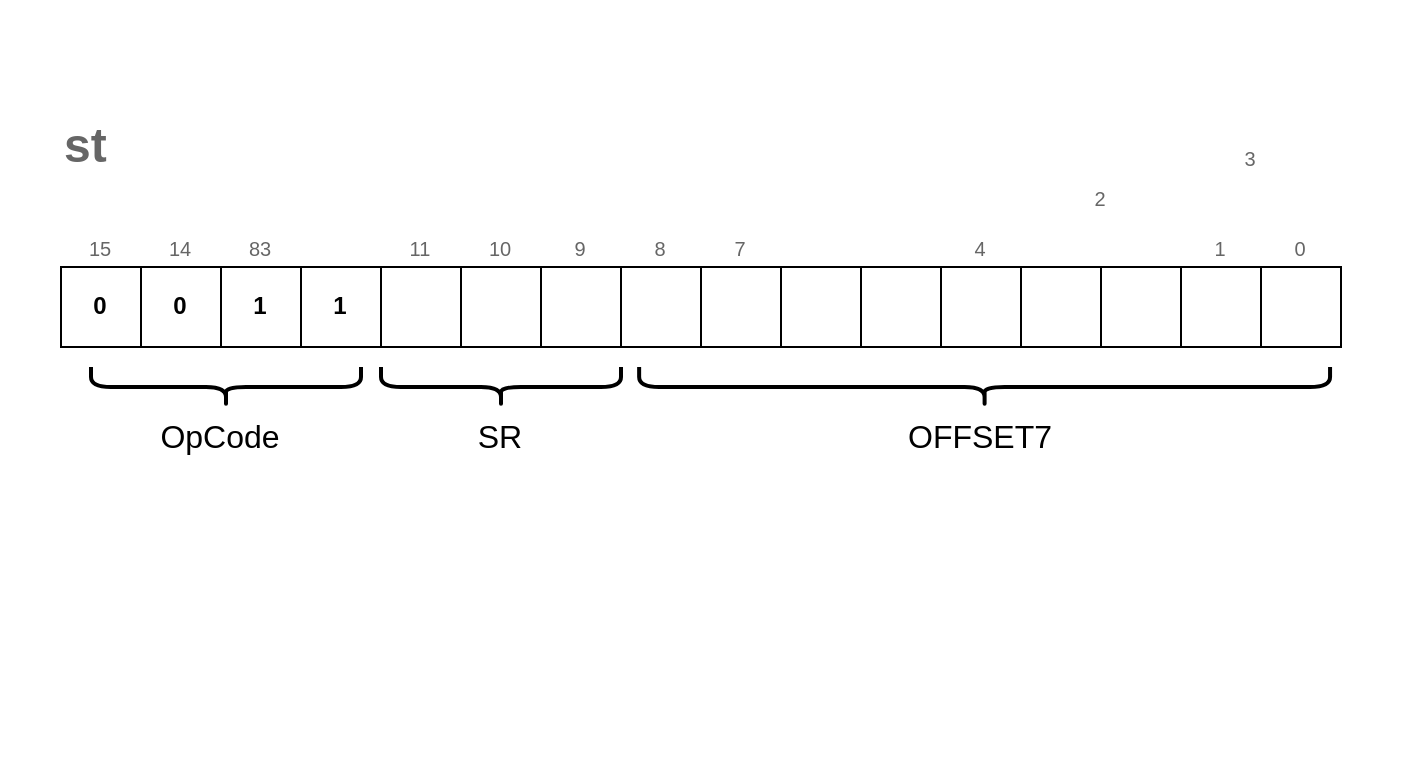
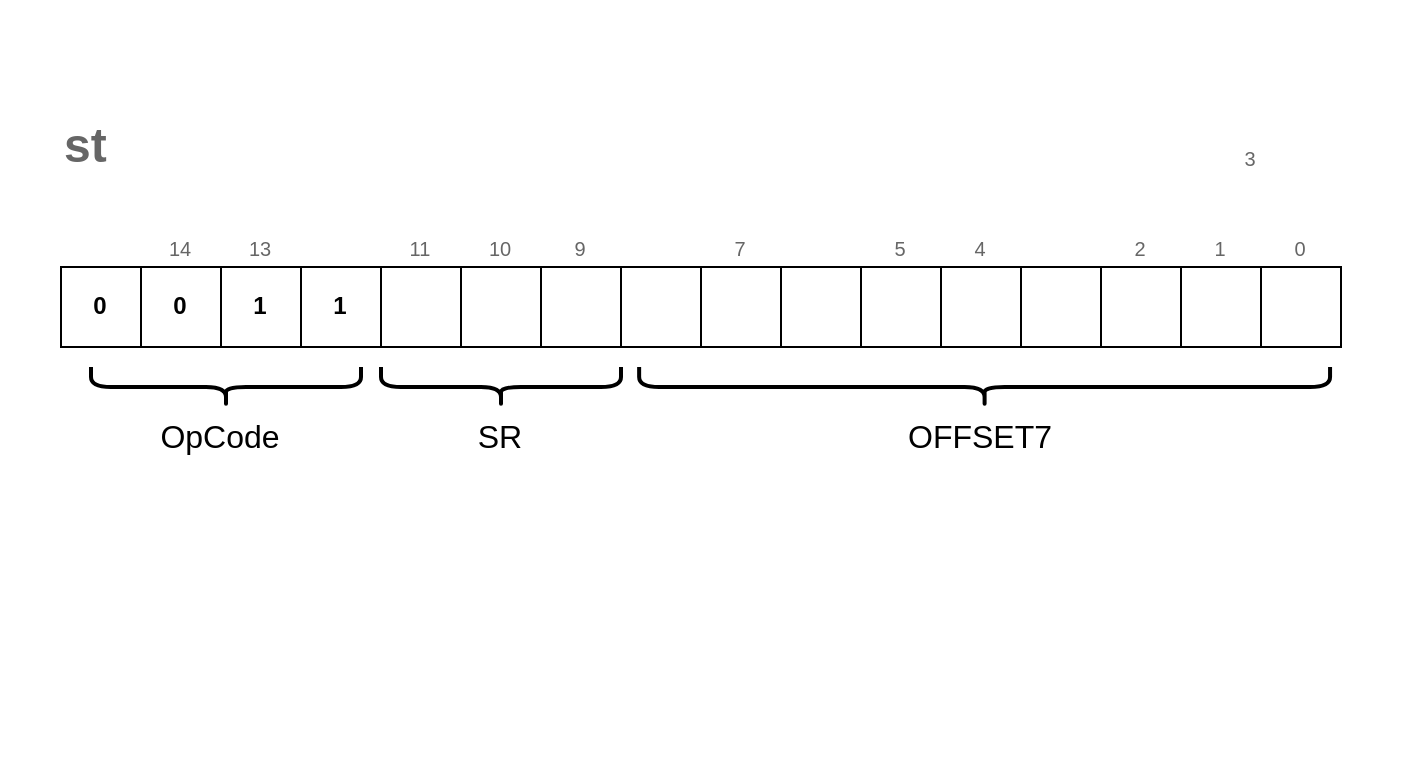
  <mxCell id="0" />
  <mxCell id="1" parent="0" />
  <mxCell id="2" value="" style="rounded=0;whiteSpace=wrap;html=1;fontSize=10;strokeWidth=2;fillColor=none;strokeColor=none;" parent="1" vertex="1"><mxGeometry x="20" y="53" width="660" height="190" as="geometry" /></mxCell>
  <mxCell id="3" value="0" style="rounded=0;whiteSpace=wrap;html=1;fontStyle=1;" parent="1" vertex="1"><mxGeometry x="30" y="133" width="40" height="40" as="geometry" /></mxCell>
  <mxCell id="4" value="0" style="rounded=0;whiteSpace=wrap;html=1;fontStyle=1;" parent="1" vertex="1"><mxGeometry x="70" y="133" width="40" height="40" as="geometry" /></mxCell>
  <mxCell id="5" value="1" style="rounded=0;whiteSpace=wrap;html=1;fontStyle=1;" parent="1" vertex="1"><mxGeometry x="110" y="133" width="40" height="40" as="geometry" /></mxCell>
  <mxCell id="6" value="1" style="rounded=0;whiteSpace=wrap;html=1;fontStyle=1;" parent="1" vertex="1"><mxGeometry x="150" y="133" width="40" height="40" as="geometry" /></mxCell>
  <mxCell id="7" value="" style="rounded=0;whiteSpace=wrap;html=1;" parent="1" vertex="1"><mxGeometry x="190" y="133" width="40" height="40" as="geometry" /></mxCell>
  <mxCell id="8" value="" style="rounded=0;whiteSpace=wrap;html=1;" parent="1" vertex="1"><mxGeometry x="230" y="133" width="40" height="40" as="geometry" /></mxCell>
  <mxCell id="9" value="" style="rounded=0;whiteSpace=wrap;html=1;" parent="1" vertex="1"><mxGeometry x="270" y="133" width="40" height="40" as="geometry" /></mxCell>
  <mxCell id="10" value="" style="rounded=0;whiteSpace=wrap;html=1;" parent="1" vertex="1"><mxGeometry x="310" y="133" width="40" height="40" as="geometry" /></mxCell>
  <mxCell id="11" value="" style="rounded=0;whiteSpace=wrap;html=1;" parent="1" vertex="1"><mxGeometry x="350" y="133" width="40" height="40" as="geometry" /></mxCell>
  <mxCell id="12" value="" style="rounded=0;whiteSpace=wrap;html=1;" parent="1" vertex="1"><mxGeometry x="390" y="133" width="40" height="40" as="geometry" /></mxCell>
  <mxCell id="13" value="" style="rounded=0;whiteSpace=wrap;html=1;" parent="1" vertex="1"><mxGeometry x="430" y="133" width="40" height="40" as="geometry" /></mxCell>
  <mxCell id="14" value="" style="rounded=0;whiteSpace=wrap;html=1;" parent="1" vertex="1"><mxGeometry x="470" y="133" width="40" height="40" as="geometry" /></mxCell>
  <mxCell id="15" value="" style="rounded=0;whiteSpace=wrap;html=1;" parent="1" vertex="1"><mxGeometry x="510" y="133" width="40" height="40" as="geometry" /></mxCell>
  <mxCell id="16" value="" style="rounded=0;whiteSpace=wrap;html=1;" parent="1" vertex="1"><mxGeometry x="550" y="133" width="40" height="40" as="geometry" /></mxCell>
  <mxCell id="17" value="" style="rounded=0;whiteSpace=wrap;html=1;" parent="1" vertex="1"><mxGeometry x="590" y="133" width="40" height="40" as="geometry" /></mxCell>
  <mxCell id="18" value="" style="rounded=0;whiteSpace=wrap;html=1;" parent="1" vertex="1"><mxGeometry x="630" y="133" width="40" height="40" as="geometry" /></mxCell>
  <mxCell id="19" value="" style="shape=curlyBracket;whiteSpace=wrap;html=1;rounded=1;fontSize=16;strokeWidth=2;fillColor=none;rotation=-90;" parent="1" vertex="1"><mxGeometry x="102.5" y="125.5" width="20" height="135" as="geometry" /></mxCell>
  <mxCell id="20" value="OpCode" style="text;html=1;strokeColor=none;fillColor=none;align=center;verticalAlign=middle;whiteSpace=wrap;rounded=0;fontSize=16;" parent="1" vertex="1"><mxGeometry x="80" y="203" width="60" height="30" as="geometry" /></mxCell>
  <mxCell id="21" value="" style="shape=curlyBracket;whiteSpace=wrap;html=1;rounded=1;fontSize=16;strokeWidth=2;fillColor=none;rotation=-90;" parent="1" vertex="1"><mxGeometry x="481.8" y="20.27" width="20" height="345.46" as="geometry" /></mxCell>
  <mxCell id="22" value="0" style="text;html=1;strokeColor=none;fillColor=none;align=center;verticalAlign=bottom;whiteSpace=wrap;rounded=0;fontSize=10;fontColor=#666666;" parent="1" vertex="1"><mxGeometry x="630" y="103" width="40" height="30" as="geometry" /></mxCell>
  <mxCell id="23" value="1" style="text;html=1;strokeColor=none;fillColor=none;align=center;verticalAlign=bottom;whiteSpace=wrap;rounded=0;fontSize=10;fontColor=#666666;" parent="1" vertex="1"><mxGeometry x="590" y="103" width="40" height="30" as="geometry" /></mxCell>
- <mxCell id="24" value="2" style="text;html=1;strokeColor=none;fillColor=none;align=center;verticalAlign=bottom;whiteSpace=wrap;rounded=0;fontSize=10;fontColor=#666666;" parent="1" vertex="1"><mxGeometry x="530" y="78" width="40" height="30" as="geometry" /></mxCell>
+ <mxCell id="24" value="2" style="text;html=1;strokeColor=none;fillColor=none;align=center;verticalAlign=bottom;whiteSpace=wrap;rounded=0;fontSize=10;fontColor=#666666;" parent="1" vertex="1"><mxGeometry x="550" y="103" width="40" height="30" as="geometry" /></mxCell>
  <mxCell id="25" value="3" style="text;html=1;strokeColor=none;fillColor=none;align=center;verticalAlign=bottom;whiteSpace=wrap;rounded=0;fontSize=10;fontColor=#666666;" parent="1" vertex="1"><mxGeometry x="605" y="58" width="40" height="30" as="geometry" /></mxCell>
  <mxCell id="26" value="4" style="text;html=1;strokeColor=none;fillColor=none;align=center;verticalAlign=bottom;whiteSpace=wrap;rounded=0;fontSize=10;fontColor=#666666;" parent="1" vertex="1"><mxGeometry x="470" y="103" width="40" height="30" as="geometry" /></mxCell>
+ <mxCell id="27" value="5" style="text;html=1;strokeColor=none;fillColor=none;align=center;verticalAlign=bottom;whiteSpace=wrap;rounded=0;fontSize=10;fontColor=#666666;" parent="1" vertex="1"><mxGeometry x="430" y="103" width="40" height="30" as="geometry" /></mxCell>
  <mxCell id="28" value="7" style="text;html=1;strokeColor=none;fillColor=none;align=center;verticalAlign=bottom;whiteSpace=wrap;rounded=0;fontSize=10;fontColor=#666666;" parent="1" vertex="1"><mxGeometry x="350" y="103" width="40" height="30" as="geometry" /></mxCell>
- <mxCell id="29" value="8" style="text;html=1;strokeColor=none;fillColor=none;align=center;verticalAlign=bottom;whiteSpace=wrap;rounded=0;fontSize=10;fontColor=#666666;" parent="1" vertex="1"><mxGeometry x="310" y="103" width="40" height="30" as="geometry" /></mxCell>
  <mxCell id="30" value="9" style="text;html=1;strokeColor=none;fillColor=none;align=center;verticalAlign=bottom;whiteSpace=wrap;rounded=0;fontSize=10;fontColor=#666666;" parent="1" vertex="1"><mxGeometry x="270" y="103" width="40" height="30" as="geometry" /></mxCell>
  <mxCell id="31" value="10" style="text;html=1;strokeColor=none;fillColor=none;align=center;verticalAlign=bottom;whiteSpace=wrap;rounded=0;fontSize=10;fontColor=#666666;" parent="1" vertex="1"><mxGeometry x="230" y="103" width="40" height="30" as="geometry" /></mxCell>
  <mxCell id="32" value="11" style="text;html=1;strokeColor=none;fillColor=none;align=center;verticalAlign=bottom;whiteSpace=wrap;rounded=0;fontSize=10;fontColor=#666666;" parent="1" vertex="1"><mxGeometry x="190" y="103" width="40" height="30" as="geometry" /></mxCell>
- <mxCell id="33" value="83" style="text;html=1;strokeColor=none;fillColor=none;align=center;verticalAlign=bottom;whiteSpace=wrap;rounded=0;fontSize=10;fontColor=#666666;" parent="1" vertex="1"><mxGeometry x="110" y="103" width="40" height="30" as="geometry" /></mxCell>
+ <mxCell id="33" value="13" style="text;html=1;strokeColor=none;fillColor=none;align=center;verticalAlign=bottom;whiteSpace=wrap;rounded=0;fontSize=10;fontColor=#666666;" parent="1" vertex="1"><mxGeometry x="110" y="103" width="40" height="30" as="geometry" /></mxCell>
  <mxCell id="34" value="14" style="text;html=1;strokeColor=none;fillColor=none;align=center;verticalAlign=bottom;whiteSpace=wrap;rounded=0;fontSize=10;fontColor=#666666;" parent="1" vertex="1"><mxGeometry x="70" y="103" width="40" height="30" as="geometry" /></mxCell>
- <mxCell id="35" value="15" style="text;html=1;strokeColor=none;fillColor=none;align=center;verticalAlign=bottom;whiteSpace=wrap;rounded=0;fontSize=10;fontColor=#666666;" parent="1" vertex="1"><mxGeometry x="30" y="103" width="40" height="30" as="geometry" /></mxCell>
  <mxCell id="36" value="st" style="text;strokeColor=none;fillColor=none;html=1;fontSize=24;fontStyle=1;verticalAlign=middle;align=left;fontColor=#666666;" parent="1" vertex="1"><mxGeometry x="30" y="53" width="100" height="40" as="geometry" /></mxCell>
  <mxCell id="37" value="" style="shape=curlyBracket;whiteSpace=wrap;html=1;rounded=1;fontSize=16;strokeWidth=2;fillColor=none;rotation=-90;" parent="1" vertex="1"><mxGeometry x="240" y="133" width="20" height="120" as="geometry" /></mxCell>
  <mxCell id="38" value="SR" style="text;html=1;strokeColor=none;fillColor=none;align=center;verticalAlign=middle;whiteSpace=wrap;rounded=0;fontSize=16;" parent="1" vertex="1"><mxGeometry x="220" y="203" width="60" height="30" as="geometry" /></mxCell>
  <mxCell id="39" value="OFFSET7" style="text;html=1;strokeColor=none;fillColor=none;align=center;verticalAlign=middle;whiteSpace=wrap;rounded=0;fontSize=16;" vertex="1" parent="1"><mxGeometry x="460" y="203" width="60" height="30" as="geometry" /></mxCell>
